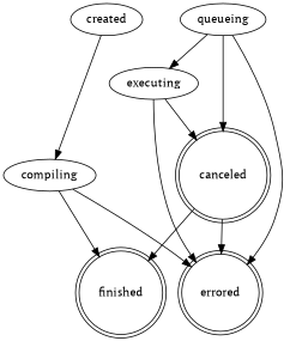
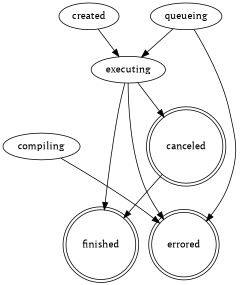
  strict digraph {
    fontname="PT Serif"
    node [fontname="PT Serif"]
    edge [fontname="PT Serif"]
    finished [shape=doublecircle]
    errored [shape=doublecircle]
    canceled [shape=doublecircle]
    created
    compiling
    queueing
    executing
    canceled -> finished
-   canceled -> errored
-   created -> compiling
+   created -> executing
    compiling -> errored
    queueing -> errored
-   queueing -> canceled
    queueing -> executing
-   compiling -> finished
+   executing -> finished
    executing -> errored
    executing -> canceled
  }
